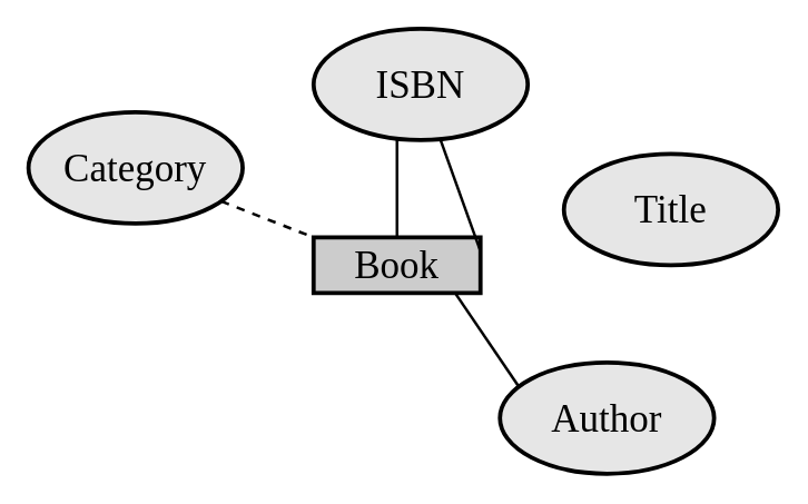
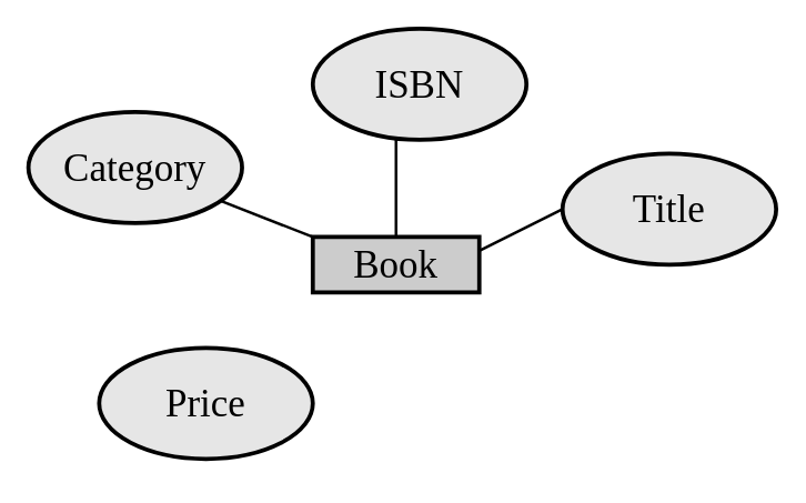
  <mxCell id="0" />
  <mxCell id="1" parent="0" />
  <mxCell id="2" value="Book" style="rounded=0;whiteSpace=wrap;html=1;strokeWidth=3;fontSize=28;fontFamily=Ubuntu Mono;fillColor=#CCCCCC;" vertex="1" parent="1"><mxGeometry x="225" y="170" width="120" height="40" as="geometry" /></mxCell>
  <mxCell id="3" value="Category" style="ellipse;whiteSpace=wrap;html=1;strokeWidth=3;fontFamily=Ubuntu Mono;fontSize=28;fillColor=#E6E6E6;" vertex="1" parent="1"><mxGeometry x="20" y="80" width="154" height="80" as="geometry" /></mxCell>
- <mxCell id="5" value="Author" style="ellipse;whiteSpace=wrap;html=1;strokeWidth=3;fontFamily=Ubuntu Mono;fontSize=28;fillColor=#E6E6E6;" vertex="1" parent="1"><mxGeometry x="359" y="260" width="154" height="80" as="geometry" /></mxCell>
+ <mxCell id="4" value="Price" style="ellipse;whiteSpace=wrap;html=1;strokeWidth=3;fontFamily=Ubuntu Mono;fontSize=28;fillColor=#E6E6E6;" vertex="1" parent="1"><mxGeometry x="71" y="250" width="154" height="80" as="geometry" /></mxCell>
  <mxCell id="6" value="Title" style="ellipse;whiteSpace=wrap;html=1;strokeWidth=3;fontFamily=Ubuntu Mono;fontSize=28;fillColor=#E6E6E6;" vertex="1" parent="1"><mxGeometry x="405" y="110" width="154" height="80" as="geometry" /></mxCell>
  <mxCell id="7" value="ISBN" style="ellipse;whiteSpace=wrap;html=1;strokeWidth=3;fontFamily=Ubuntu Mono;fontSize=28;fillColor=#E6E6E6;" vertex="1" parent="1"><mxGeometry x="225" y="20" width="154" height="80" as="geometry" /></mxCell>
- <mxCell id="8" value="" style="endArrow=none;html=1;rounded=0;strokeWidth=2;fontFamily=Ubuntu Mono;fontSize=28;entryX=0;entryY=0;entryDx=0;entryDy=0;dashed=1;" edge="1" parent="1" source="3" target="2"><mxGeometry width="50" height="50" relative="1" as="geometry"><mxPoint x="335" y="310" as="sourcePoint" /><mxPoint x="385" y="260" as="targetPoint" /></mxGeometry></mxCell>
+ <mxCell id="8" value="" style="endArrow=none;html=1;rounded=0;strokeWidth=2;fontFamily=Ubuntu Mono;fontSize=28;entryX=0;entryY=0;entryDx=0;entryDy=0;" edge="1" parent="1" source="3" target="2"><mxGeometry width="50" height="50" relative="1" as="geometry"><mxPoint x="335" y="310" as="sourcePoint" /><mxPoint x="385" y="260" as="targetPoint" /></mxGeometry></mxCell>
  <mxCell id="9" value="" style="endArrow=none;html=1;rounded=0;strokeWidth=2;fontFamily=Ubuntu Mono;fontSize=28;exitX=0.5;exitY=0;exitDx=0;exitDy=0;" edge="1" parent="1" source="2"><mxGeometry width="50" height="50" relative="1" as="geometry"><mxPoint x="275" y="160" as="sourcePoint" /><mxPoint x="285" y="100" as="targetPoint" /></mxGeometry></mxCell>
- <mxCell id="10" value="" style="endArrow=none;html=1;rounded=0;strokeWidth=2;fontFamily=Ubuntu Mono;fontSize=28;exitX=1;exitY=0.25;exitDx=0;exitDy=0;" edge="1" parent="1" source="2" target="7"><mxGeometry width="50" height="50" relative="1" as="geometry"><mxPoint x="305" y="300" as="sourcePoint" /><mxPoint x="355" y="250" as="targetPoint" /></mxGeometry></mxCell>
- <mxCell id="11" value="" style="endArrow=none;html=1;rounded=0;strokeWidth=2;fontFamily=Ubuntu Mono;fontSize=28;entryX=0.088;entryY=0.217;entryDx=0;entryDy=0;entryPerimeter=0;exitX=0.847;exitY=0.996;exitDx=0;exitDy=0;exitPerimeter=0;" edge="1" parent="1" source="2" target="5"><mxGeometry width="50" height="50" relative="1" as="geometry"><mxPoint x="315" y="290" as="sourcePoint" /><mxPoint x="365" y="240" as="targetPoint" /></mxGeometry></mxCell>
+ <mxCell id="10" value="" style="endArrow=none;html=1;rounded=0;strokeWidth=2;fontFamily=Ubuntu Mono;fontSize=28;entryX=0;entryY=0.5;entryDx=0;entryDy=0;exitX=1;exitY=0.25;exitDx=0;exitDy=0;" edge="1" parent="1" source="2" target="6"><mxGeometry width="50" height="50" relative="1" as="geometry"><mxPoint x="305" y="300" as="sourcePoint" /><mxPoint x="355" y="250" as="targetPoint" /></mxGeometry></mxCell>
